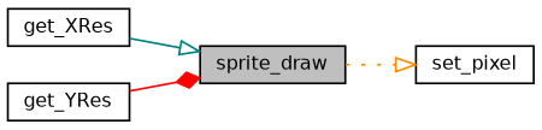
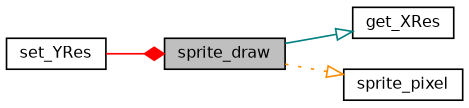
  digraph {
    rankdir=LR
    node [color=black fillcolor=white fontname=Helvetica fontsize=10 shape=record style=filled]
    edge [arrowhead=onormal fontname=Helvetica fontsize=10 labelfontname=Helvetica labelfontsize=10 style=solid]
    n1 [fillcolor=grey75 fontcolor=black height=0.2 label=sprite_draw width=0.4]
    n2 [height=0.2 label=get_XRes width=0.4]
-   n3 [height=0.2 label=set_pixel width=0.4]
-   n4 [height=0.2 label=get_YRes width=0.4]
-   n2 -> n1 [color=teal]
+   n3 [height=0.2 label=sprite_pixel width=0.4]
+   n4 [height=0.2 label=set_YRes width=0.4]
+   n1 -> n2 [color=teal]
    n1 -> n3 [color=darkorange style=dotted]
    n4 -> n1 [arrowhead=diamond color=red]
  }
